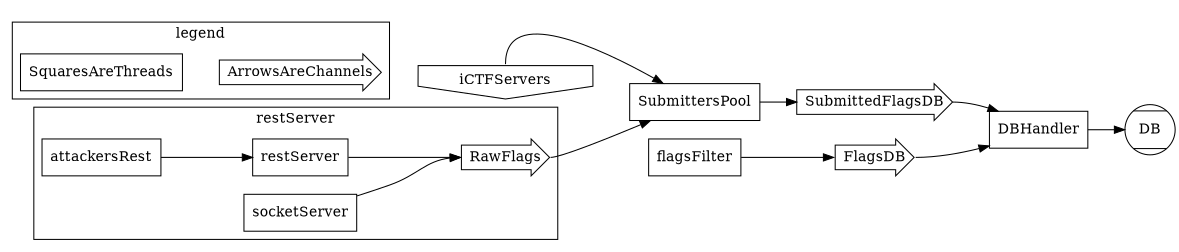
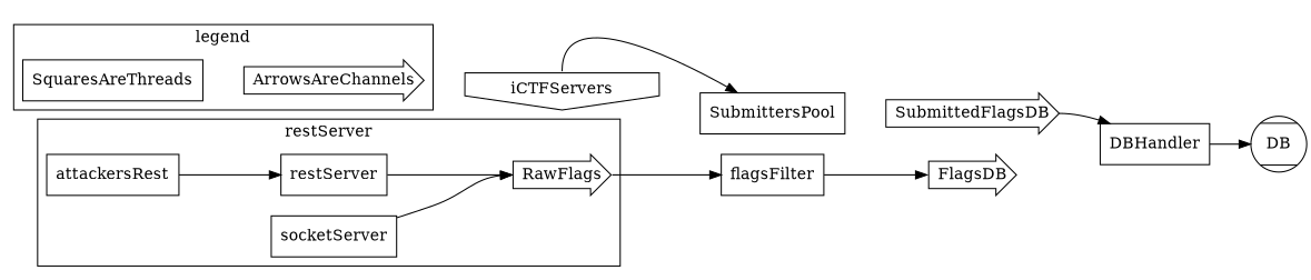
  digraph {
    fontname="DejaVu Serif"
    rankdir=LR
    node [fontname="DejaVu Serif" shape=box]
    edge [fontname="DejaVu Serif"]
    RawFlags [shape=rarrow]
    attackersRest
    restServer
    socketServer
    ArrowsAreChannels [shape=rarrow]
    SquaresAreThreads
    flagsFilter
    FlagsDB [shape=rarrow]
    SubmittedFlagsDB [shape=rarrow]
    DBHandler
    DB [shape=Mcircle]
    SubmittersPool
    iCTFServers [shape=invhouse]
    subgraph cluster_1 {
      label=restServer
      RawFlags
      attackersRest
      restServer
      socketServer
    }
    subgraph cluster_2 {
      label=legend
      ArrowsAreChannels
      SquaresAreThreads
    }
-   RawFlags -> SubmittersPool [tailport=e]
+   RawFlags -> flagsFilter [tailport=e]
    attackersRest -> restServer
    restServer -> RawFlags [headport=w]
    socketServer -> RawFlags [headport=w]
    SquaresAreThreads -> ArrowsAreChannels [style=invis]
    flagsFilter -> FlagsDB [headport=w]
-   FlagsDB -> DBHandler [tailport=e]
    SubmittedFlagsDB -> DBHandler [tailport=e]
    DBHandler -> DB
-   SubmittersPool -> SubmittedFlagsDB [headport=w]
    iCTFServers -> SubmittersPool [tailport=n]
  }
